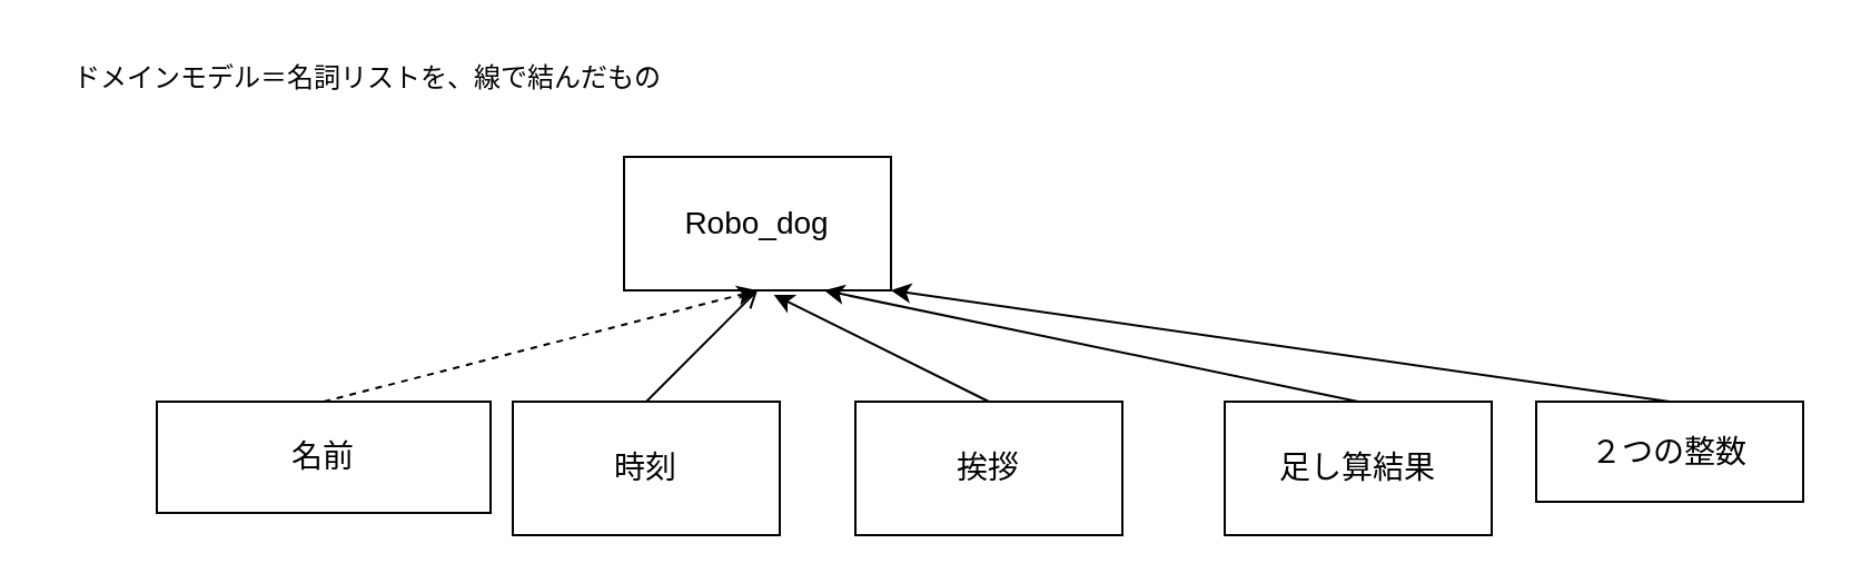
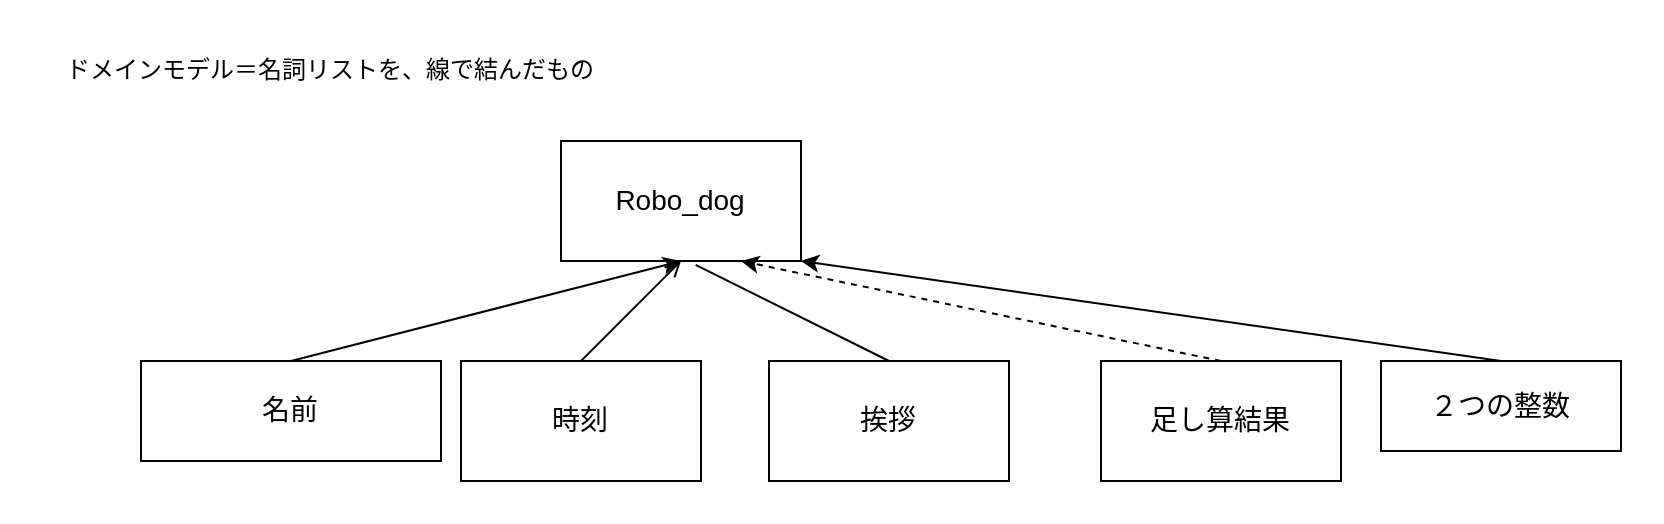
  <mxCell id="0" />
  <mxCell id="1" parent="0" />
  <mxCell id="2" value="&lt;font style=&quot;font-size: 14px;&quot;&gt;Robo_dog&lt;/font&gt;" style="rounded=0;whiteSpace=wrap;html=1;" vertex="1" parent="1"><mxGeometry x="280" y="70" width="120" height="60" as="geometry" /></mxCell>
  <mxCell id="3" value="&lt;font style=&quot;font-size: 14px;&quot;&gt;名前&lt;/font&gt;" style="rounded=0;whiteSpace=wrap;html=1;" vertex="1" parent="1"><mxGeometry x="70" y="180" width="150" height="50" as="geometry" /></mxCell>
- <mxCell id="4" value="" style="endArrow=classic;html=1;rounded=0;entryX=0.5;entryY=1;entryDx=0;entryDy=0;exitX=0.5;exitY=0;exitDx=0;exitDy=0;dashed=1;" edge="1" parent="1" source="3" target="2"><mxGeometry width="50" height="50" relative="1" as="geometry"><mxPoint x="350" y="180" as="sourcePoint" /><mxPoint x="400" y="130" as="targetPoint" /></mxGeometry></mxCell>
+ <mxCell id="4" value="" style="endArrow=classic;html=1;rounded=0;entryX=0.5;entryY=1;entryDx=0;entryDy=0;exitX=0.5;exitY=0;exitDx=0;exitDy=0;" edge="1" parent="1" source="3" target="2"><mxGeometry width="50" height="50" relative="1" as="geometry"><mxPoint x="350" y="180" as="sourcePoint" /><mxPoint x="400" y="130" as="targetPoint" /></mxGeometry></mxCell>
  <mxCell id="5" value="&lt;span style=&quot;font-size: 14px;&quot;&gt;２つの整数&lt;/span&gt;" style="rounded=0;whiteSpace=wrap;html=1;" vertex="1" parent="1"><mxGeometry x="690" y="180" width="120" height="45" as="geometry" /></mxCell>
  <mxCell id="6" value="&lt;span style=&quot;font-size: 14px;&quot;&gt;時刻&lt;/span&gt;" style="rounded=0;whiteSpace=wrap;html=1;" vertex="1" parent="1"><mxGeometry x="230" y="180" width="120" height="60" as="geometry" /></mxCell>
  <mxCell id="7" value="" style="endArrow=open;html=1;rounded=0;entryX=0.5;entryY=1;entryDx=0;entryDy=0;exitX=0.5;exitY=0;exitDx=0;exitDy=0;" edge="1" parent="1" source="6" target="2"><mxGeometry width="50" height="50" relative="1" as="geometry"><mxPoint x="530" y="190" as="sourcePoint" /><mxPoint x="520" y="140" as="targetPoint" /></mxGeometry></mxCell>
  <mxCell id="8" value="&lt;span style=&quot;font-size: 14px;&quot;&gt;挨拶&lt;/span&gt;" style="rounded=0;whiteSpace=wrap;html=1;" vertex="1" parent="1"><mxGeometry x="384" y="180" width="120" height="60" as="geometry" /></mxCell>
- <mxCell id="9" value="" style="endArrow=classic;html=1;rounded=0;entryX=0.561;entryY=1.033;entryDx=0;entryDy=0;exitX=0.5;exitY=0;exitDx=0;exitDy=0;entryPerimeter=0;" edge="1" parent="1" source="8" target="2"><mxGeometry width="50" height="50" relative="1" as="geometry"><mxPoint x="790" y="150" as="sourcePoint" /><mxPoint x="780" y="100" as="targetPoint" /></mxGeometry></mxCell>
+ <mxCell id="9" value="" style="endArrow=none;html=1;rounded=0;entryX=0.561;entryY=1.033;entryDx=0;entryDy=0;exitX=0.5;exitY=0;exitDx=0;exitDy=0;entryPerimeter=0;" edge="1" parent="1" source="8" target="2"><mxGeometry width="50" height="50" relative="1" as="geometry"><mxPoint x="790" y="150" as="sourcePoint" /><mxPoint x="780" y="100" as="targetPoint" /></mxGeometry></mxCell>
  <mxCell id="10" value="&lt;span style=&quot;font-size: 14px;&quot;&gt;足し算結果&lt;/span&gt;" style="rounded=0;whiteSpace=wrap;html=1;" vertex="1" parent="1"><mxGeometry x="550" y="180" width="120" height="60" as="geometry" /></mxCell>
- <mxCell id="11" value="" style="endArrow=classic;html=1;rounded=0;entryX=0.75;entryY=1;entryDx=0;entryDy=0;exitX=0.5;exitY=0;exitDx=0;exitDy=0;" edge="1" parent="1" source="10" target="2"><mxGeometry width="50" height="50" relative="1" as="geometry"><mxPoint x="650" y="170" as="sourcePoint" /><mxPoint x="770" y="90" as="targetPoint" /></mxGeometry></mxCell>
+ <mxCell id="11" value="" style="endArrow=classic;html=1;rounded=0;entryX=0.75;entryY=1;entryDx=0;entryDy=0;exitX=0.5;exitY=0;exitDx=0;exitDy=0;dashed=1;" edge="1" parent="1" source="10" target="2"><mxGeometry width="50" height="50" relative="1" as="geometry"><mxPoint x="650" y="170" as="sourcePoint" /><mxPoint x="770" y="90" as="targetPoint" /></mxGeometry></mxCell>
  <mxCell id="12" value="" style="endArrow=classic;html=1;rounded=0;entryX=1;entryY=1;entryDx=0;entryDy=0;exitX=0.5;exitY=0;exitDx=0;exitDy=0;" edge="1" parent="1" source="5" target="2"><mxGeometry width="50" height="50" relative="1" as="geometry"><mxPoint x="770" y="190" as="sourcePoint" /><mxPoint x="870" y="90" as="targetPoint" /></mxGeometry></mxCell>
  <mxCell id="13" value="ドメインモデル＝名詞リストを、線で結んだもの" style="text;html=1;align=center;verticalAlign=middle;whiteSpace=wrap;rounded=0;" vertex="1" parent="1"><mxGeometry x="20" y="20" width="290" height="30" as="geometry" /></mxCell>
